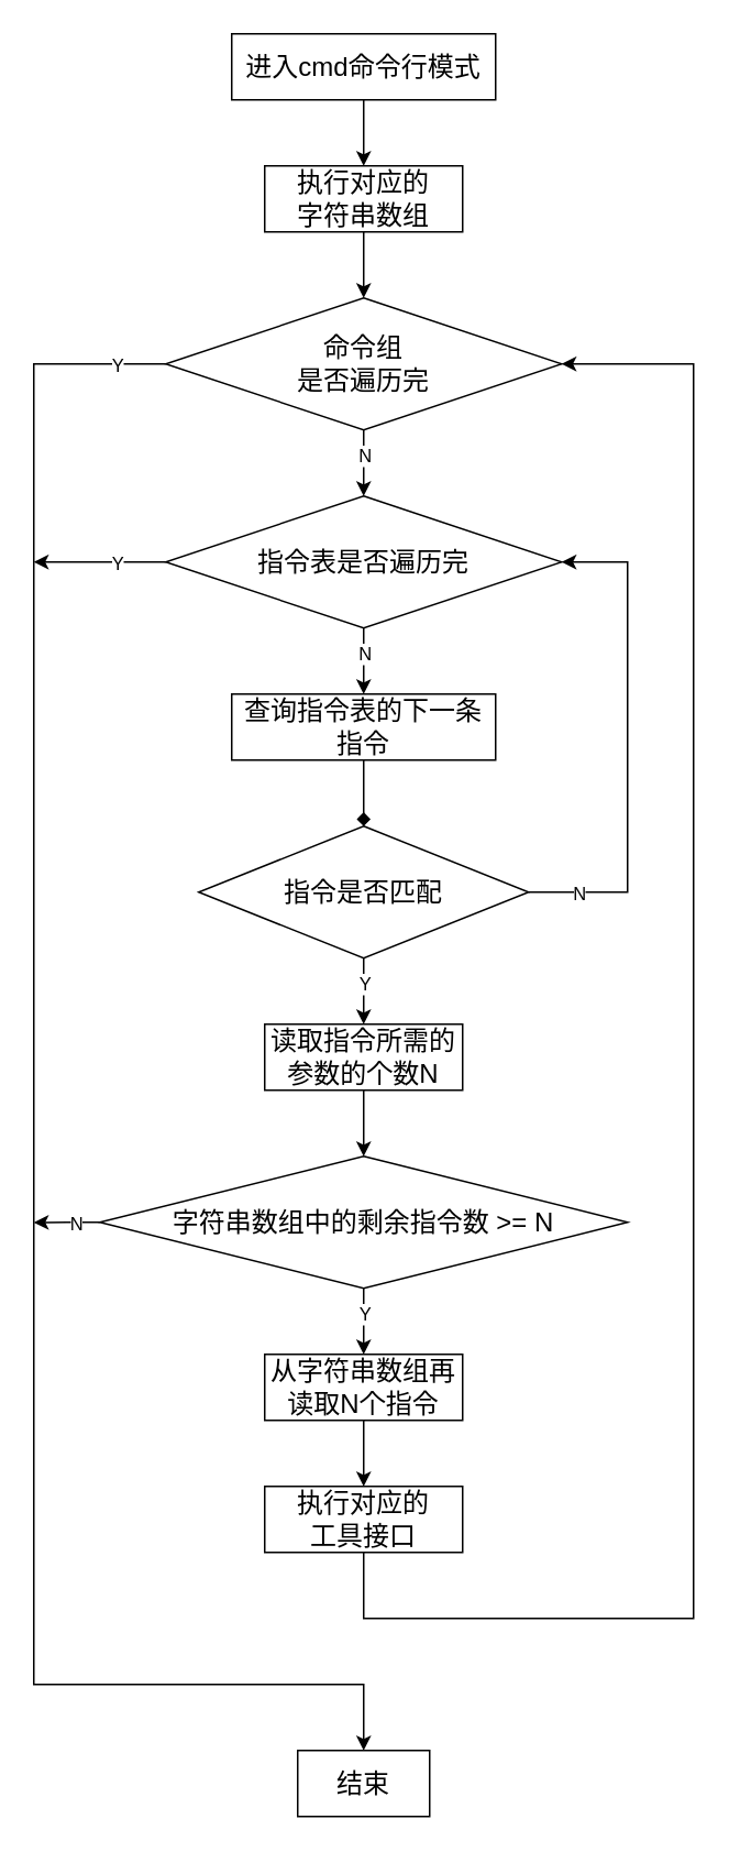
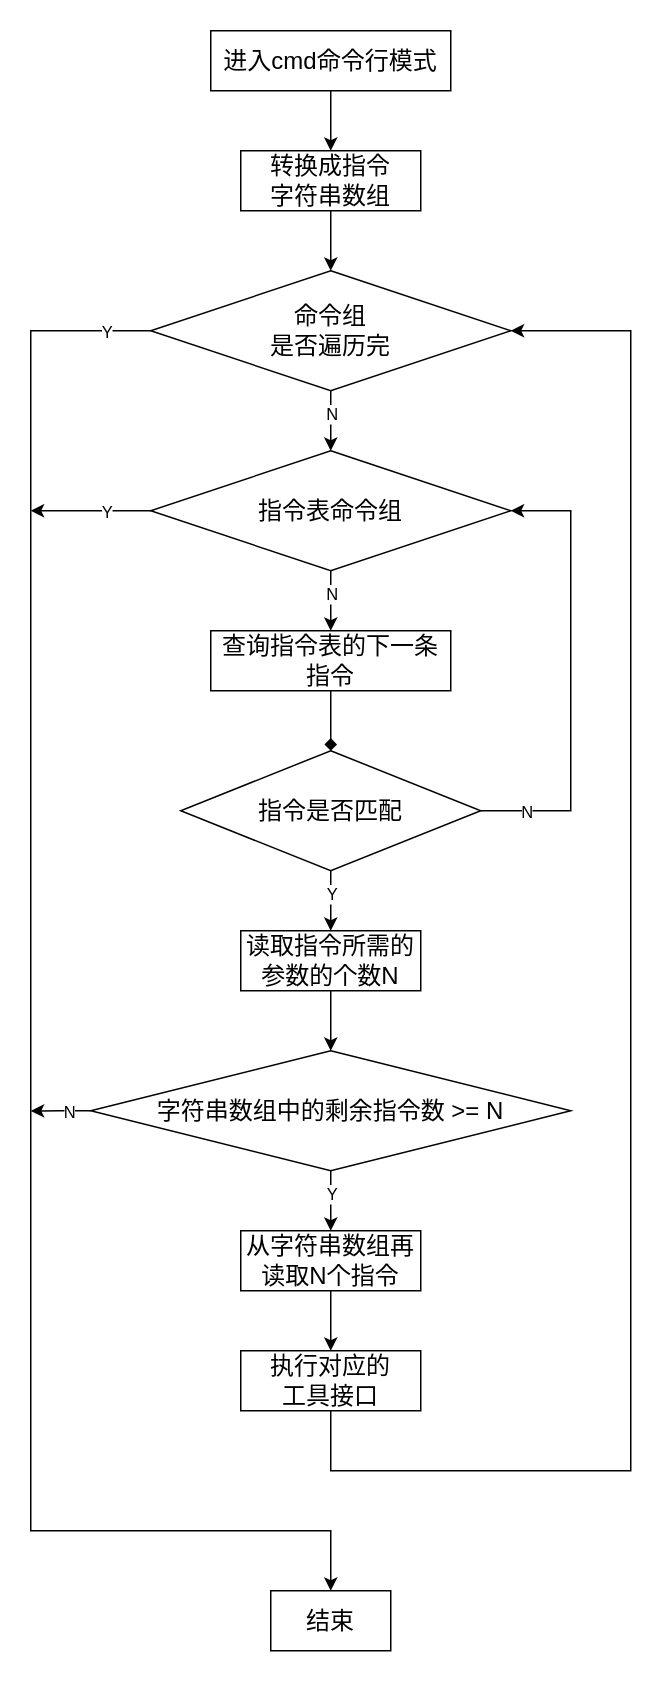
  <mxCell id="0" />
  <mxCell id="1" parent="0" />
  <mxCell id="2" value="" style="edgeStyle=orthogonalEdgeStyle;rounded=0;orthogonalLoop=1;jettySize=auto;html=1;" parent="1" source="3" target="5" edge="1"><mxGeometry relative="1" as="geometry" /></mxCell>
  <mxCell id="3" value="进入cmd命令行模式" style="rounded=0;whiteSpace=wrap;html=1;fontSize=16;" parent="1" vertex="1"><mxGeometry x="140" y="20" width="160" height="40" as="geometry" /></mxCell>
  <mxCell id="4" value="" style="edgeStyle=orthogonalEdgeStyle;rounded=0;orthogonalLoop=1;jettySize=auto;html=1;" parent="1" source="5" target="9" edge="1"><mxGeometry relative="1" as="geometry" /></mxCell>
- <mxCell id="5" value="执行对应的&lt;div&gt;字符串数组&lt;/div&gt;" style="whiteSpace=wrap;html=1;fontSize=16;rounded=0;" parent="1" vertex="1"><mxGeometry x="160" y="100" width="120" height="40" as="geometry" /></mxCell>
+ <mxCell id="5" value="转换成指令&lt;div&gt;字符串数组&lt;/div&gt;" style="whiteSpace=wrap;html=1;fontSize=16;rounded=0;" parent="1" vertex="1"><mxGeometry x="160" y="100" width="120" height="40" as="geometry" /></mxCell>
  <mxCell id="6" value="" style="edgeStyle=orthogonalEdgeStyle;rounded=0;orthogonalLoop=1;jettySize=auto;html=1;" parent="1" source="9" target="14" edge="1"><mxGeometry relative="1" as="geometry" /></mxCell>
  <mxCell id="7" value="N" style="edgeLabel;html=1;align=center;verticalAlign=middle;resizable=0;points=[];" parent="6" vertex="1" connectable="0"><mxGeometry x="-0.16" relative="1" as="geometry"><mxPoint y="-2" as="offset" /></mxGeometry></mxCell>
  <mxCell id="8" style="edgeStyle=orthogonalEdgeStyle;rounded=0;orthogonalLoop=1;jettySize=auto;html=1;exitX=0;exitY=0.5;exitDx=0;exitDy=0;entryX=0.5;entryY=0;entryDx=0;entryDy=0;" parent="1" source="9" target="32" edge="1"><mxGeometry relative="1" as="geometry"><Array as="points"><mxPoint x="20" y="220" /><mxPoint x="20" y="1020" /><mxPoint x="220" y="1020" /></Array></mxGeometry></mxCell>
  <mxCell id="9" value="命令组&lt;div&gt;是否遍历完&lt;/div&gt;" style="rhombus;whiteSpace=wrap;html=1;fontSize=16;rounded=0;" parent="1" vertex="1"><mxGeometry x="100" y="180" width="240" height="80" as="geometry" /></mxCell>
  <mxCell id="10" value="" style="edgeStyle=orthogonalEdgeStyle;rounded=0;orthogonalLoop=1;jettySize=auto;html=1;" parent="1" source="14" target="21" edge="1"><mxGeometry relative="1" as="geometry" /></mxCell>
  <mxCell id="11" value="N" style="edgeLabel;html=1;align=center;verticalAlign=middle;resizable=0;points=[];" parent="10" vertex="1" connectable="0"><mxGeometry x="-0.581" y="2" relative="1" as="geometry"><mxPoint x="-2" y="7" as="offset" /></mxGeometry></mxCell>
  <mxCell id="12" style="edgeStyle=orthogonalEdgeStyle;rounded=0;orthogonalLoop=1;jettySize=auto;html=1;exitX=0;exitY=0.5;exitDx=0;exitDy=0;" parent="1" source="14" edge="1"><mxGeometry relative="1" as="geometry"><mxPoint x="20" y="340" as="targetPoint" /></mxGeometry></mxCell>
  <mxCell id="13" value="Y" style="edgeLabel;html=1;align=center;verticalAlign=middle;resizable=0;points=[];" parent="12" vertex="1" connectable="0"><mxGeometry x="-0.453" y="-2" relative="1" as="geometry"><mxPoint x="-8" y="2" as="offset" /></mxGeometry></mxCell>
- <mxCell id="14" value="指令表&lt;span style=&quot;background-color: initial;&quot;&gt;是否遍历完&lt;/span&gt;" style="rhombus;whiteSpace=wrap;html=1;fontSize=16;rounded=0;" parent="1" vertex="1"><mxGeometry x="100" y="300" width="240" height="80" as="geometry" /></mxCell>
+ <mxCell id="14" value="指令表&lt;span style=&quot;background-color: initial;&quot;&gt;命令组&lt;/span&gt;" style="rhombus;whiteSpace=wrap;html=1;fontSize=16;rounded=0;" parent="1" vertex="1"><mxGeometry x="100" y="300" width="240" height="80" as="geometry" /></mxCell>
  <mxCell id="15" value="" style="edgeStyle=orthogonalEdgeStyle;rounded=0;orthogonalLoop=1;jettySize=auto;html=1;" parent="1" source="19" target="23" edge="1"><mxGeometry relative="1" as="geometry" /></mxCell>
  <mxCell id="16" value="Y" style="edgeLabel;html=1;align=center;verticalAlign=middle;resizable=0;points=[];" parent="15" vertex="1" connectable="0"><mxGeometry x="-0.364" relative="1" as="geometry"><mxPoint y="2" as="offset" /></mxGeometry></mxCell>
  <mxCell id="17" style="edgeStyle=orthogonalEdgeStyle;rounded=0;orthogonalLoop=1;jettySize=auto;html=1;exitX=1;exitY=0.5;exitDx=0;exitDy=0;entryX=1;entryY=0.5;entryDx=0;entryDy=0;" parent="1" source="19" target="14" edge="1"><mxGeometry relative="1" as="geometry"><Array as="points"><mxPoint x="380" y="540" /><mxPoint x="380" y="340" /></Array><mxPoint x="420" y="540" as="targetPoint" /></mxGeometry></mxCell>
  <mxCell id="18" value="N" style="edgeLabel;html=1;align=center;verticalAlign=middle;resizable=0;points=[];" parent="17" vertex="1" connectable="0"><mxGeometry x="-0.899" y="-1" relative="1" as="geometry"><mxPoint x="15" y="-1" as="offset" /></mxGeometry></mxCell>
  <mxCell id="19" value="指令是否匹配" style="rhombus;whiteSpace=wrap;html=1;fontSize=16;rounded=0;" parent="1" vertex="1"><mxGeometry x="120" y="500" width="200" height="80" as="geometry" /></mxCell>
  <mxCell id="20" value="" style="edgeStyle=orthogonalEdgeStyle;rounded=0;orthogonalLoop=1;jettySize=auto;html=1;endArrow=diamond;" parent="1" source="21" target="19" edge="1"><mxGeometry relative="1" as="geometry" /></mxCell>
  <mxCell id="21" value="查询指令表的下一条指令" style="whiteSpace=wrap;html=1;fontSize=16;rounded=0;" parent="1" vertex="1"><mxGeometry x="140" y="420" width="160" height="40" as="geometry" /></mxCell>
  <mxCell id="22" value="" style="edgeStyle=orthogonalEdgeStyle;rounded=0;orthogonalLoop=1;jettySize=auto;html=1;" parent="1" source="23" target="31" edge="1"><mxGeometry relative="1" as="geometry" /></mxCell>
  <mxCell id="23" value="读取指令所需的参数的个数N" style="whiteSpace=wrap;html=1;fontSize=16;rounded=0;" parent="1" vertex="1"><mxGeometry x="160" y="620" width="120" height="40" as="geometry" /></mxCell>
  <mxCell id="24" style="edgeStyle=orthogonalEdgeStyle;rounded=0;orthogonalLoop=1;jettySize=auto;html=1;entryX=1;entryY=0.5;entryDx=0;entryDy=0;exitX=0.5;exitY=1;exitDx=0;exitDy=0;" parent="1" source="34" target="9" edge="1"><mxGeometry relative="1" as="geometry"><mxPoint x="400" y="1020" as="sourcePoint" /><Array as="points"><mxPoint x="220" y="980" /><mxPoint x="420" y="980" /><mxPoint x="420" y="220" /></Array></mxGeometry></mxCell>
  <mxCell id="25" value="" style="edgeStyle=orthogonalEdgeStyle;rounded=0;orthogonalLoop=1;jettySize=auto;html=1;" parent="1" source="26" target="34" edge="1"><mxGeometry relative="1" as="geometry" /></mxCell>
  <mxCell id="26" value="从字符串数组再读取N个指令" style="whiteSpace=wrap;html=1;fontSize=16;rounded=0;" parent="1" vertex="1"><mxGeometry x="160" y="820" width="120" height="40" as="geometry" /></mxCell>
  <mxCell id="27" value="" style="edgeStyle=orthogonalEdgeStyle;rounded=0;orthogonalLoop=1;jettySize=auto;html=1;" parent="1" source="31" target="26" edge="1"><mxGeometry relative="1" as="geometry" /></mxCell>
  <mxCell id="28" value="Y" style="edgeLabel;html=1;align=center;verticalAlign=middle;resizable=0;points=[];" parent="27" vertex="1" connectable="0"><mxGeometry x="-0.05" y="1" relative="1" as="geometry"><mxPoint x="-1" y="-4" as="offset" /></mxGeometry></mxCell>
  <mxCell id="29" style="edgeStyle=orthogonalEdgeStyle;rounded=0;orthogonalLoop=1;jettySize=auto;html=1;exitX=0;exitY=0.5;exitDx=0;exitDy=0;" parent="1" source="31" edge="1"><mxGeometry relative="1" as="geometry"><mxPoint x="20" y="740.143" as="targetPoint" /></mxGeometry></mxCell>
  <mxCell id="30" value="N" style="edgeLabel;html=1;align=center;verticalAlign=middle;resizable=0;points=[];" parent="29" vertex="1" connectable="0"><mxGeometry x="-0.278" y="-1" relative="1" as="geometry"><mxPoint y="1" as="offset" /></mxGeometry></mxCell>
  <mxCell id="31" value="字符串数组中的剩余指令数 &amp;gt;= N" style="rhombus;whiteSpace=wrap;html=1;fontSize=16;rounded=0;" parent="1" vertex="1"><mxGeometry x="60" y="700" width="320" height="80" as="geometry" /></mxCell>
  <mxCell id="32" value="结束" style="whiteSpace=wrap;html=1;fontSize=16;rounded=0;" parent="1" vertex="1"><mxGeometry x="180" y="1060" width="80" height="40" as="geometry" /></mxCell>
  <mxCell id="33" value="Y" style="edgeLabel;html=1;align=center;verticalAlign=middle;resizable=0;points=[];" parent="1" vertex="1" connectable="0"><mxGeometry x="70" y="220" as="geometry" /></mxCell>
  <mxCell id="34" value="执行对应的&lt;div&gt;工具接口&lt;/div&gt;" style="whiteSpace=wrap;html=1;fontSize=16;rounded=0;" parent="1" vertex="1"><mxGeometry x="160" y="900" width="120" height="40" as="geometry" /></mxCell>
